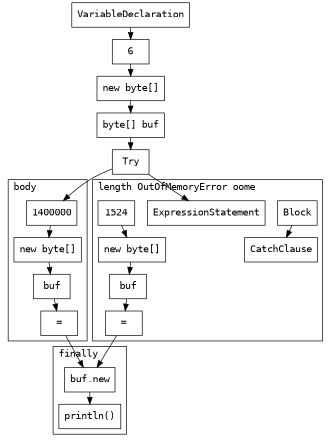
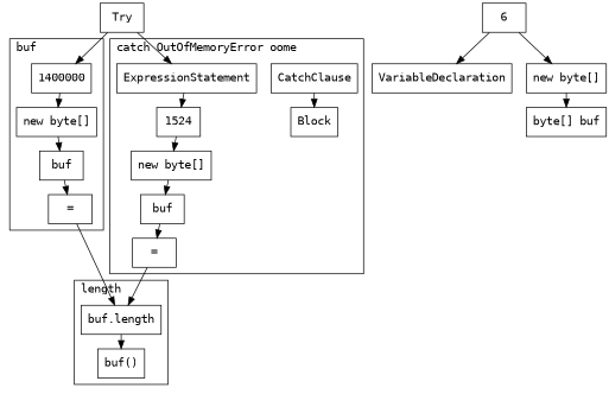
  digraph {
    compound=true
    fontname="DejaVu Sans Mono"
    node [fillcolor=white fontname="DejaVu Sans Mono" shape=rect style=filled]
    edge [fontname="DejaVu Sans Mono"]
    n1 [label="="]
    n2 [label=buf]
    n3 [label="new byte[]"]
    n4 [label=1400000]
    n5 [label=CatchClause]
    n6 [label=Block]
    n7 [label=ExpressionStatement]
    n8 [label="="]
    n9 [label=buf]
    n10 [label="new byte[]"]
    n11 [label=1524]
-   n12 [label="println()"]
-   n13 [label="buf.new"]
+   n12 [label="buf()"]
+   n13 [label="buf.length"]
    n14 [label=VariableDeclaration]
    n15 [label=6]
    n16 [label="new byte[]"]
    n17 [label="byte[] buf"]
    n18 [label=Try]
    subgraph cluster_1 {
-     label=body
+     label=buf
      labeljust=l
      pencolor=black
      ranksep=0.5
      n1
      n2
      n3
      n4
    }
    subgraph cluster_2 {
-     label="length OutOfMemoryError oome"
+     label="catch OutOfMemoryError oome"
      labeljust=l
      pencolor=black
      ranksep=0.5
      n5
      n6
      n7
      n8
      n9
      n10
      n11
    }
    subgraph cluster_3 {
-     label=finally
+     label=length
      labeljust=l
      pencolor=black
      ranksep=0.5
      n12
      n13
    }
    n1 -> n13
    n2 -> n1
    n3 -> n2
    n4 -> n3
-   n6 -> n5
+   n5 -> n6
+   n7 -> n11
    n8 -> n13
    n9 -> n8
    n10 -> n9
    n11 -> n10
    n13 -> n12
-   n14 -> n15
+   n15 -> n14
    n15 -> n16
    n16 -> n17
-   n17 -> n18
    n18 -> n4
    n18 -> n7
  }
